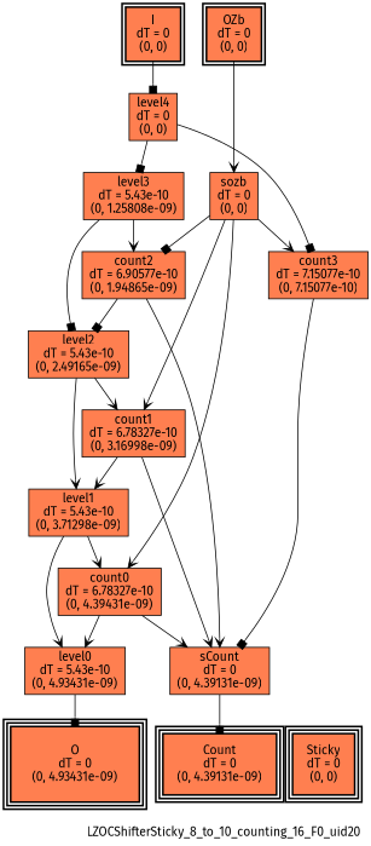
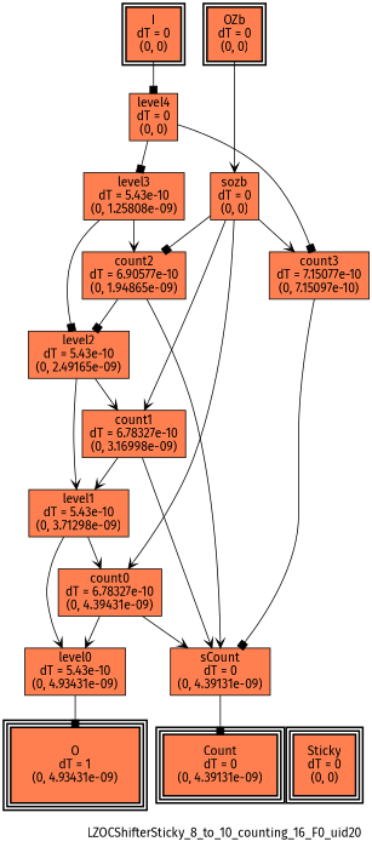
  digraph {
    fontname="Fira Sans"
    label=LZOCShifterSticky_8_to_10_counting_16_F0_uid20
    labeljust=right
    labelloc=bottom
    nodesep=0.25
    ranksep=0.5
    node [color=black fillcolor=coral fontname="Fira Sans" peripheries=1 shape=box style=filled]
    edge [arrowhead=vee arrowsize=1.0 arrowtail=normal color=black dir=forward fontname="Fira Sans"]
    n1 [label="I\ndT = 0\n(0, 0)" peripheries=2 style="bold, filled"]
    n2 [label="OZb\ndT = 0\n(0, 0)" peripheries=2 style="bold, filled"]
    n3 [label="Count\ndT = 0\n(0, 4.39131e-09)" peripheries=3 style="bold, filled"]
-   n4 [label="O\ndT = 0\n(0, 4.93431e-09)" peripheries=3 style="bold, filled"]
+   n4 [label="O\ndT = 1\n(0, 4.93431e-09)" peripheries=3 style="bold, filled"]
    n5 [label="Sticky\ndT = 0\n(0, 0)" peripheries=3 style="bold, filled"]
    n6 [label="level4\ndT = 0\n(0, 0)"]
    n7 [label="sozb\ndT = 0\n(0, 0)"]
-   n8 [label="count3\ndT = 7.15077e-10\n(0, 7.15077e-10)"]
+   n8 [label="count3\ndT = 7.15077e-10\n(0, 7.15097e-10)"]
    n9 [label="level3\ndT = 5.43e-10\n(0, 1.25808e-09)"]
    n10 [label="count2\ndT = 6.90577e-10\n(0, 1.94865e-09)"]
    n11 [label="count1\ndT = 6.78327e-10\n(0, 3.16998e-09)"]
    n12 [label="count0\ndT = 6.78327e-10\n(0, 4.39431e-09)"]
    n13 [label="sCount\ndT = 0\n(0, 4.39131e-09)"]
    n14 [label="level2\ndT = 5.43e-10\n(0, 2.49165e-09)"]
    n15 [label="level1\ndT = 5.43e-10\n(0, 3.71298e-09)"]
    n16 [label="level0\ndT = 5.43e-10\n(0, 4.93431e-09)"]
    subgraph sub_1 {
      rank=same
      n1
      n2
    }
    subgraph sub_2 {
      rank=same
      n3
      n4
      n5
    }
    n1 -> n6 [arrowhead=box]
    n2 -> n7
    n6 -> n8 [arrowhead=box]
    n6 -> n9 [arrowhead=box]
    n7 -> n8
    n7 -> n10 [arrowhead=box]
    n7 -> n11
    n7 -> n12
    n8 -> n13 [arrowhead=box]
    n9 -> n10
    n9 -> n14 [arrowhead=box]
    n10 -> n13
    n10 -> n14 [arrowhead=box]
    n11 -> n13
    n11 -> n15
    n12 -> n13
    n12 -> n16
    n13 -> n3 [arrowhead=box]
    n14 -> n11
    n14 -> n15
    n15 -> n12
    n15 -> n16
    n16 -> n4 [arrowhead=box]
  }
